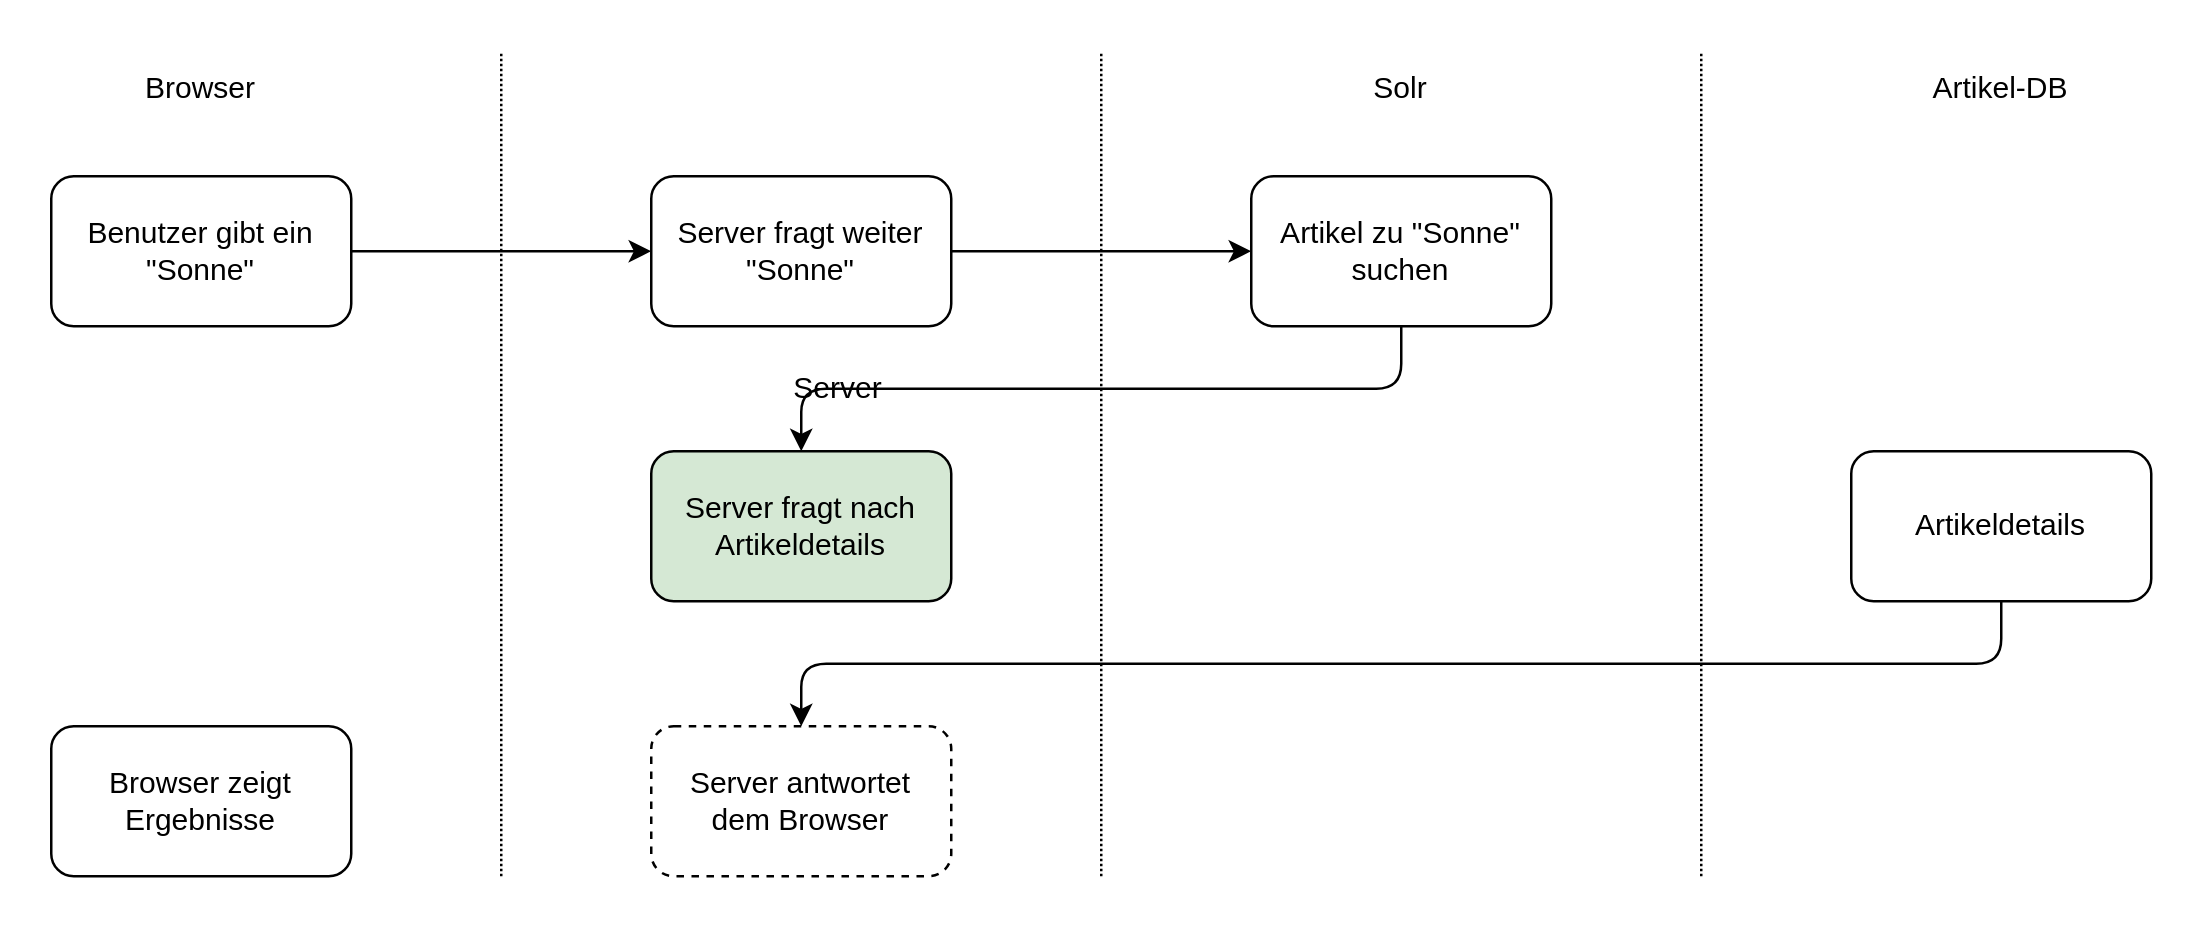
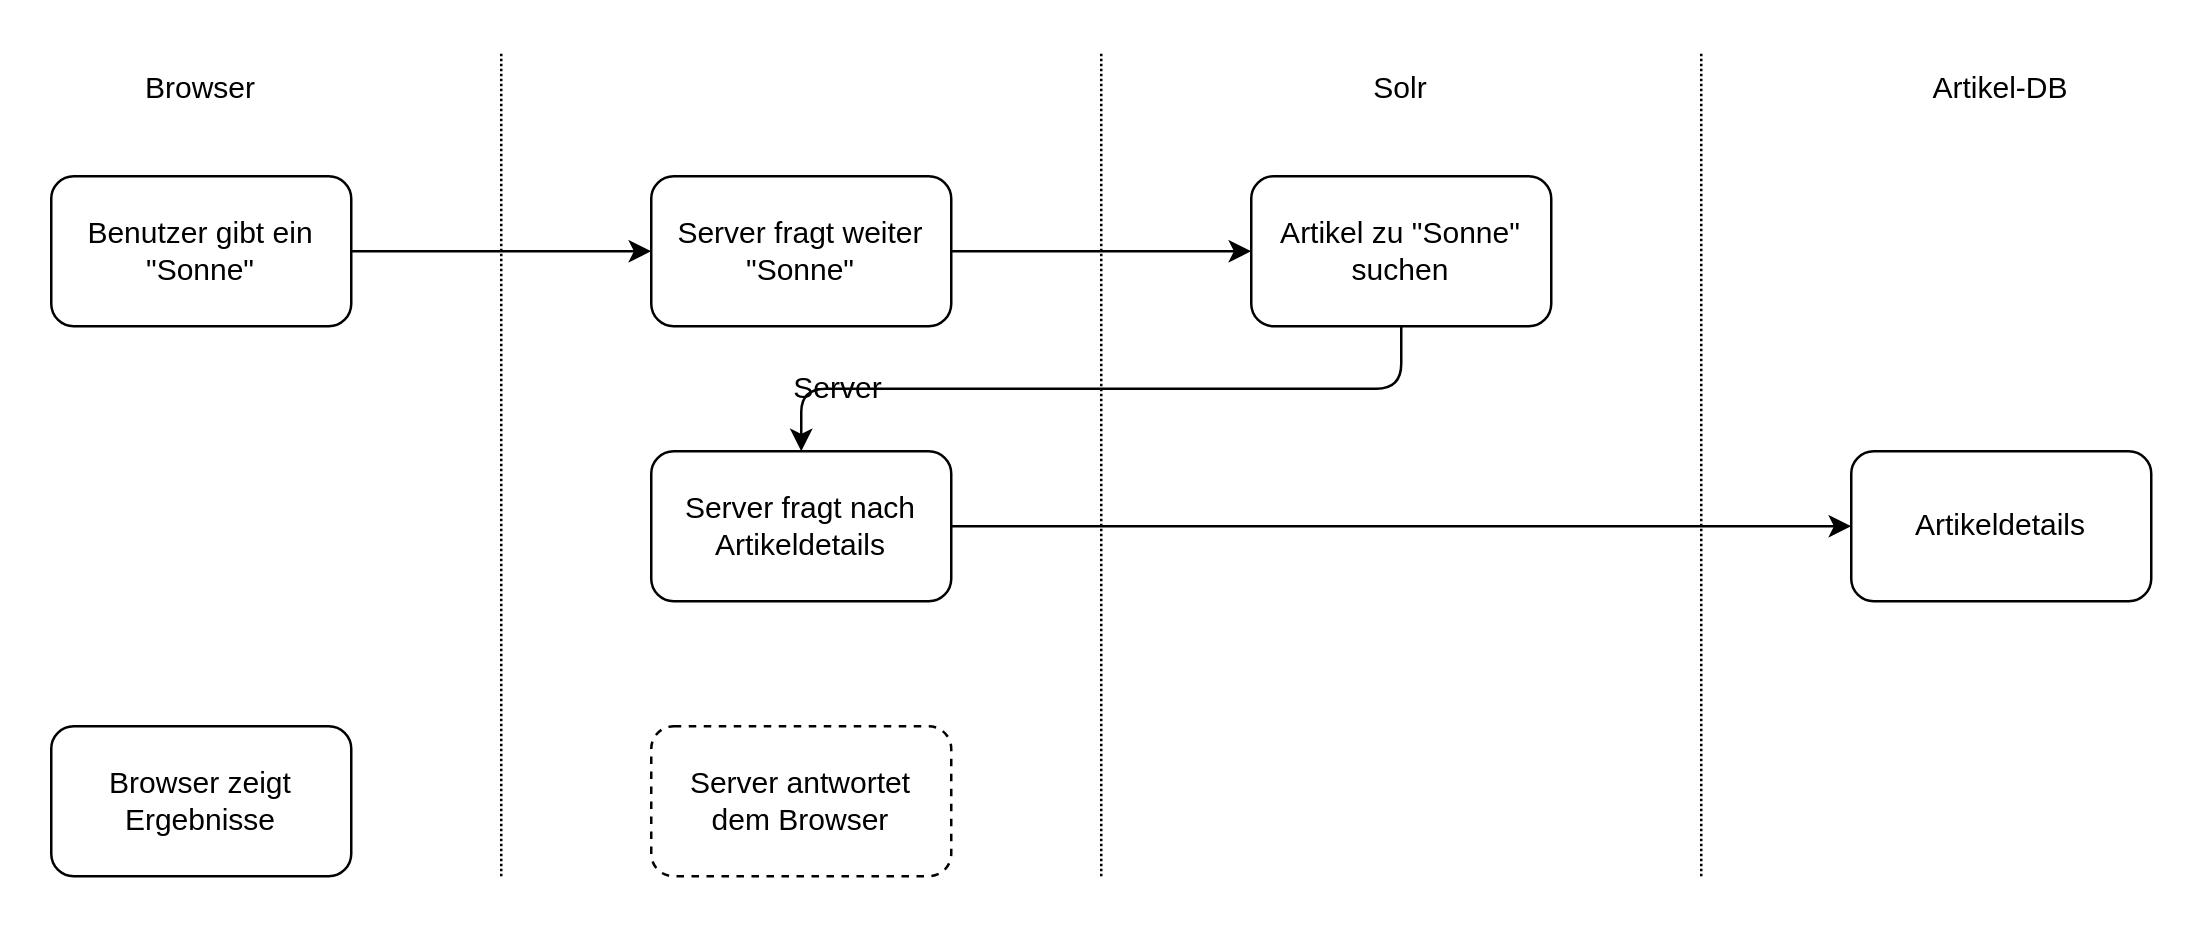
  <mxCell id="0" />
  <mxCell id="1" parent="0" />
  <mxCell id="2" value="" style="endArrow=none;html=1;dashed=1;dashPattern=1 1;" edge="1" parent="1"><mxGeometry width="50" height="50" relative="1" as="geometry"><mxPoint x="200" y="350" as="sourcePoint" /><mxPoint x="200" y="20" as="targetPoint" /></mxGeometry></mxCell>
  <mxCell id="3" value="Browser" style="text;html=1;strokeColor=none;fillColor=none;align=center;verticalAlign=middle;whiteSpace=wrap;rounded=0;" vertex="1" parent="1"><mxGeometry x="50" y="20" width="60" height="30" as="geometry" /></mxCell>
  <mxCell id="4" style="edgeStyle=none;html=1;exitX=1;exitY=0.5;exitDx=0;exitDy=0;entryX=0;entryY=0.5;entryDx=0;entryDy=0;" edge="1" parent="1" source="5" target="8"><mxGeometry relative="1" as="geometry" /></mxCell>
  <mxCell id="5" value="Benutzer gibt ein &quot;Sonne&quot;" style="rounded=1;whiteSpace=wrap;html=1;" vertex="1" parent="1"><mxGeometry x="20" y="70" width="120" height="60" as="geometry" /></mxCell>
  <mxCell id="6" value="Server" style="text;html=1;strokeColor=none;fillColor=none;align=center;verticalAlign=middle;whiteSpace=wrap;rounded=0;" vertex="1" parent="1"><mxGeometry x="305" y="140" width="60" height="30" as="geometry" /></mxCell>
  <mxCell id="7" style="edgeStyle=none;html=1;exitX=1;exitY=0.5;exitDx=0;exitDy=0;entryX=0;entryY=0.5;entryDx=0;entryDy=0;" edge="1" parent="1" source="8" target="12"><mxGeometry relative="1" as="geometry" /></mxCell>
  <mxCell id="8" value="Server fragt weiter &quot;Sonne&quot;" style="rounded=1;whiteSpace=wrap;html=1;" vertex="1" parent="1"><mxGeometry x="260" y="70" width="120" height="60" as="geometry" /></mxCell>
  <mxCell id="9" value="" style="endArrow=none;html=1;dashed=1;dashPattern=1 1;" edge="1" parent="1"><mxGeometry width="50" height="50" relative="1" as="geometry"><mxPoint x="440" y="350" as="sourcePoint" /><mxPoint x="440" y="20" as="targetPoint" /></mxGeometry></mxCell>
  <mxCell id="10" value="Solr" style="text;html=1;strokeColor=none;fillColor=none;align=center;verticalAlign=middle;whiteSpace=wrap;rounded=0;" vertex="1" parent="1"><mxGeometry x="530" y="20" width="60" height="30" as="geometry" /></mxCell>
  <mxCell id="11" style="edgeStyle=orthogonalEdgeStyle;html=1;exitX=0.5;exitY=1;exitDx=0;exitDy=0;entryX=0.5;entryY=0;entryDx=0;entryDy=0;" edge="1" parent="1" source="12" target="14"><mxGeometry relative="1" as="geometry" /></mxCell>
  <mxCell id="12" value="Artikel zu &quot;Sonne&quot; suchen" style="rounded=1;whiteSpace=wrap;html=1;" vertex="1" parent="1"><mxGeometry x="500" y="70" width="120" height="60" as="geometry" /></mxCell>
- <mxCell id="14" value="Server fragt nach Artikeldetails" style="rounded=1;whiteSpace=wrap;html=1;fillColor=#d5e8d4;" vertex="1" parent="1"><mxGeometry x="260" y="180" width="120" height="60" as="geometry" /></mxCell>
+ <mxCell id="13" style="edgeStyle=none;html=1;exitX=1;exitY=0.5;exitDx=0;exitDy=0;entryX=0;entryY=0.5;entryDx=0;entryDy=0;" edge="1" parent="1" source="14" target="18"><mxGeometry relative="1" as="geometry" /></mxCell>
+ <mxCell id="14" value="Server fragt nach Artikeldetails" style="rounded=1;whiteSpace=wrap;html=1;" vertex="1" parent="1"><mxGeometry x="260" y="180" width="120" height="60" as="geometry" /></mxCell>
  <mxCell id="15" value="" style="endArrow=none;html=1;dashed=1;dashPattern=1 1;" edge="1" parent="1"><mxGeometry width="50" height="50" relative="1" as="geometry"><mxPoint x="680" y="350" as="sourcePoint" /><mxPoint x="680" y="20" as="targetPoint" /></mxGeometry></mxCell>
  <mxCell id="16" value="Artikel-DB" style="text;html=1;strokeColor=none;fillColor=none;align=center;verticalAlign=middle;whiteSpace=wrap;rounded=0;" vertex="1" parent="1"><mxGeometry x="770" y="20" width="60" height="30" as="geometry" /></mxCell>
- <mxCell id="17" style="edgeStyle=orthogonalEdgeStyle;html=1;exitX=0.5;exitY=1;exitDx=0;exitDy=0;entryX=0.5;entryY=0;entryDx=0;entryDy=0;" edge="1" parent="1" source="18" target="19"><mxGeometry relative="1" as="geometry" /></mxCell>
  <mxCell id="18" value="Artikeldetails" style="rounded=1;whiteSpace=wrap;html=1;" vertex="1" parent="1"><mxGeometry x="740" y="180" width="120" height="60" as="geometry" /></mxCell>
  <mxCell id="19" value="Server antwortet&lt;br&gt;dem Browser" style="rounded=1;whiteSpace=wrap;html=1;dashed=1;" vertex="1" parent="1"><mxGeometry x="260" y="290" width="120" height="60" as="geometry" /></mxCell>
  <mxCell id="20" value="Browser zeigt Ergebnisse" style="rounded=1;whiteSpace=wrap;html=1;" vertex="1" parent="1"><mxGeometry x="20" y="290" width="120" height="60" as="geometry" /></mxCell>
